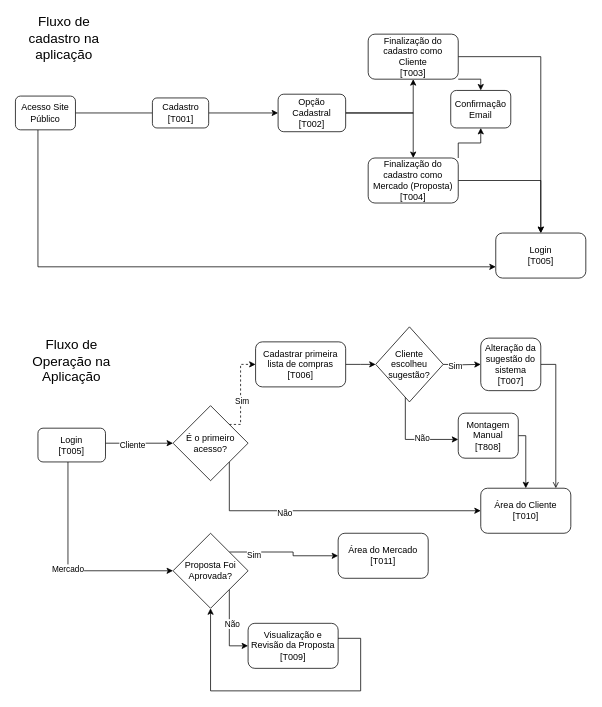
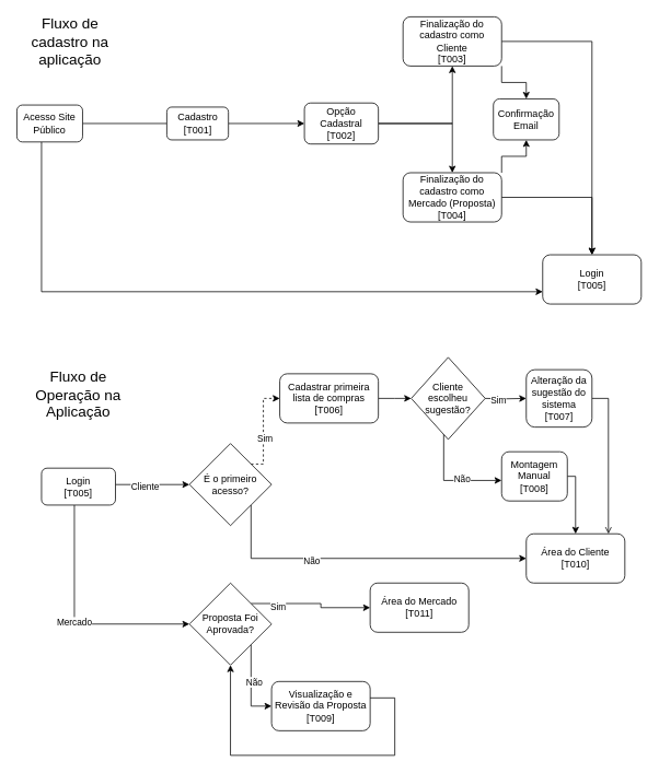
  <mxCell id="0" />
  <mxCell id="1" parent="0" />
  <mxCell id="2" style="edgeStyle=orthogonalEdgeStyle;rounded=0;orthogonalLoop=1;jettySize=auto;html=1;endArrow=none;" edge="1" parent="1" source="4" target="6"><mxGeometry relative="1" as="geometry" /></mxCell>
  <mxCell id="3" style="edgeStyle=orthogonalEdgeStyle;rounded=0;orthogonalLoop=1;jettySize=auto;html=1;entryX=0;entryY=0.75;entryDx=0;entryDy=0;" edge="1" parent="1" source="4" target="17"><mxGeometry relative="1" as="geometry"><Array as="points"><mxPoint x="50" y="355" /></Array></mxGeometry></mxCell>
  <mxCell id="4" value="Acesso Site Público" style="rounded=1;whiteSpace=wrap;html=1;" vertex="1" parent="1"><mxGeometry x="20" y="127.5" width="80" height="45" as="geometry" /></mxCell>
  <mxCell id="5" style="edgeStyle=orthogonalEdgeStyle;rounded=0;orthogonalLoop=1;jettySize=auto;html=1;exitX=1;exitY=0.5;exitDx=0;exitDy=0;entryX=0;entryY=0.5;entryDx=0;entryDy=0;" edge="1" parent="1" source="6" target="10"><mxGeometry relative="1" as="geometry" /></mxCell>
  <mxCell id="6" value="Cadastro&lt;br&gt;[T001]" style="rounded=1;whiteSpace=wrap;html=1;" vertex="1" parent="1"><mxGeometry x="202.5" y="130" width="75" height="40" as="geometry" /></mxCell>
  <mxCell id="7" value="Confirmação Email" style="rounded=1;whiteSpace=wrap;html=1;" vertex="1" parent="1"><mxGeometry x="600" y="120" width="80" height="50" as="geometry" /></mxCell>
  <mxCell id="8" style="edgeStyle=orthogonalEdgeStyle;rounded=0;orthogonalLoop=1;jettySize=auto;html=1;exitX=1;exitY=0.5;exitDx=0;exitDy=0;entryX=0.5;entryY=1;entryDx=0;entryDy=0;" edge="1" parent="1" source="10" target="13"><mxGeometry relative="1" as="geometry" /></mxCell>
  <mxCell id="9" style="edgeStyle=orthogonalEdgeStyle;rounded=0;orthogonalLoop=1;jettySize=auto;html=1;entryX=0.5;entryY=0;entryDx=0;entryDy=0;" edge="1" parent="1" source="10" target="16"><mxGeometry relative="1" as="geometry" /></mxCell>
  <mxCell id="10" value="Opção Cadastral&lt;br&gt;[T002]" style="rounded=1;whiteSpace=wrap;html=1;" vertex="1" parent="1"><mxGeometry x="370" y="125" width="90" height="50" as="geometry" /></mxCell>
  <mxCell id="11" style="edgeStyle=orthogonalEdgeStyle;rounded=0;orthogonalLoop=1;jettySize=auto;html=1;entryX=0.5;entryY=0;entryDx=0;entryDy=0;" edge="1" parent="1" source="13" target="17"><mxGeometry relative="1" as="geometry" /></mxCell>
  <mxCell id="12" style="edgeStyle=orthogonalEdgeStyle;rounded=0;orthogonalLoop=1;jettySize=auto;html=1;exitX=1;exitY=1;exitDx=0;exitDy=0;entryX=0.5;entryY=0;entryDx=0;entryDy=0;" edge="1" parent="1" source="13" target="7"><mxGeometry relative="1" as="geometry" /></mxCell>
- <mxCell id="13" value="Finalização do cadastro como Cliente&lt;br&gt;[T003]" style="rounded=1;whiteSpace=wrap;html=1;" vertex="1" parent="1"><mxGeometry x="490" y="45" width="120" height="60" as="geometry" /></mxCell>
+ <mxCell id="13" value="Finalização do cadastro como Cliente&lt;br&gt;[T003]" style="rounded=1;whiteSpace=wrap;html=1;" vertex="1" parent="1"><mxGeometry x="490" y="20" width="120" height="60" as="geometry" /></mxCell>
  <mxCell id="14" style="edgeStyle=orthogonalEdgeStyle;rounded=0;orthogonalLoop=1;jettySize=auto;html=1;" edge="1" parent="1" source="16" target="17"><mxGeometry relative="1" as="geometry" /></mxCell>
  <mxCell id="15" style="edgeStyle=orthogonalEdgeStyle;rounded=0;orthogonalLoop=1;jettySize=auto;html=1;exitX=1;exitY=0;exitDx=0;exitDy=0;entryX=0.5;entryY=1;entryDx=0;entryDy=0;" edge="1" parent="1" source="16" target="7"><mxGeometry relative="1" as="geometry" /></mxCell>
  <mxCell id="16" value="Finalização do cadastro como Mercado (Proposta)&lt;br&gt;[T004]" style="rounded=1;whiteSpace=wrap;html=1;" vertex="1" parent="1"><mxGeometry x="490" y="210" width="120" height="60" as="geometry" /></mxCell>
  <mxCell id="17" value="Login&lt;br&gt;[T005]" style="rounded=1;whiteSpace=wrap;html=1;" vertex="1" parent="1"><mxGeometry x="660" y="310" width="120" height="60" as="geometry" /></mxCell>
  <mxCell id="18" style="edgeStyle=orthogonalEdgeStyle;rounded=0;orthogonalLoop=1;jettySize=auto;html=1;entryX=0;entryY=0.5;entryDx=0;entryDy=0;" edge="1" parent="1" source="21" target="26"><mxGeometry relative="1" as="geometry"><Array as="points"><mxPoint x="100" y="590" /></Array></mxGeometry></mxCell>
  <mxCell id="19" value="Cliente" style="edgeLabel;html=1;align=center;verticalAlign=middle;resizable=0;points=[];" vertex="1" connectable="0" parent="18"><mxGeometry x="-0.227" y="-2" relative="1" as="geometry"><mxPoint as="offset" /></mxGeometry></mxCell>
  <mxCell id="20" value="Mercado" style="edgeStyle=orthogonalEdgeStyle;rounded=0;orthogonalLoop=1;jettySize=auto;html=1;entryX=0;entryY=0.5;entryDx=0;entryDy=0;" edge="1" parent="1" source="21" target="31"><mxGeometry relative="1" as="geometry"><mxPoint x="230" y="760" as="targetPoint" /><Array as="points"><mxPoint x="90" y="760" /></Array></mxGeometry></mxCell>
  <mxCell id="21" value="Login&lt;br&gt;[T005]" style="rounded=1;whiteSpace=wrap;html=1;" vertex="1" parent="1"><mxGeometry x="50" y="570" width="90" height="45" as="geometry" /></mxCell>
  <mxCell id="22" style="edgeStyle=orthogonalEdgeStyle;rounded=0;orthogonalLoop=1;jettySize=auto;html=1;exitX=1;exitY=1;exitDx=0;exitDy=0;" edge="1" parent="1" source="26" target="34"><mxGeometry relative="1" as="geometry"><mxPoint x="550" y="640" as="targetPoint" /><Array as="points"><mxPoint x="305" y="680" /></Array></mxGeometry></mxCell>
  <mxCell id="23" value="Não" style="edgeLabel;html=1;align=center;verticalAlign=middle;resizable=0;points=[];" vertex="1" connectable="0" parent="22"><mxGeometry x="-0.309" y="-2" relative="1" as="geometry"><mxPoint as="offset" /></mxGeometry></mxCell>
  <mxCell id="24" style="edgeStyle=orthogonalEdgeStyle;rounded=0;orthogonalLoop=1;jettySize=auto;html=1;exitX=1;exitY=0;exitDx=0;exitDy=0;entryX=0;entryY=0.5;entryDx=0;entryDy=0;dashed=1;" edge="1" parent="1" source="26" target="33"><mxGeometry relative="1" as="geometry"><Array as="points"><mxPoint x="320" y="565" /><mxPoint x="320" y="485" /></Array></mxGeometry></mxCell>
  <mxCell id="25" value="Sim" style="edgeLabel;html=1;align=center;verticalAlign=middle;resizable=0;points=[];" vertex="1" connectable="0" parent="24"><mxGeometry x="-0.179" y="-1" relative="1" as="geometry"><mxPoint as="offset" /></mxGeometry></mxCell>
  <mxCell id="26" value="É o primeiro acesso?" style="rhombus;whiteSpace=wrap;html=1;" vertex="1" parent="1"><mxGeometry x="230" y="540" width="100" height="100" as="geometry" /></mxCell>
  <mxCell id="27" style="edgeStyle=orthogonalEdgeStyle;rounded=0;orthogonalLoop=1;jettySize=auto;html=1;exitX=1;exitY=0;exitDx=0;exitDy=0;" edge="1" parent="1" source="31" target="41"><mxGeometry relative="1" as="geometry"><mxPoint x="580" y="734.636" as="targetPoint" /></mxGeometry></mxCell>
  <mxCell id="28" value="Sim" style="edgeLabel;html=1;align=center;verticalAlign=middle;resizable=0;points=[];" vertex="1" connectable="0" parent="27"><mxGeometry x="-0.63" y="-4" relative="1" as="geometry"><mxPoint x="4" as="offset" /></mxGeometry></mxCell>
  <mxCell id="29" style="edgeStyle=orthogonalEdgeStyle;rounded=0;orthogonalLoop=1;jettySize=auto;html=1;exitX=1;exitY=1;exitDx=0;exitDy=0;" edge="1" parent="1" source="31" target="39"><mxGeometry relative="1" as="geometry"><mxPoint x="450" y="830" as="targetPoint" /><Array as="points"><mxPoint x="305" y="860" /></Array></mxGeometry></mxCell>
  <mxCell id="30" value="Não" style="edgeLabel;html=1;align=center;verticalAlign=middle;resizable=0;points=[];" vertex="1" connectable="0" parent="29"><mxGeometry x="0.206" y="3" relative="1" as="geometry"><mxPoint y="-15" as="offset" /></mxGeometry></mxCell>
  <mxCell id="31" value="Proposta Foi Aprovada?" style="rhombus;whiteSpace=wrap;html=1;" vertex="1" parent="1"><mxGeometry x="230" y="710" width="100" height="100" as="geometry" /></mxCell>
  <mxCell id="32" style="edgeStyle=orthogonalEdgeStyle;rounded=0;orthogonalLoop=1;jettySize=auto;html=1;" edge="1" parent="1" source="33"><mxGeometry relative="1" as="geometry"><mxPoint x="500" y="485" as="targetPoint" /></mxGeometry></mxCell>
  <mxCell id="33" value="Cadastrar primeira lista de compras&lt;br&gt;[T006]" style="rounded=1;whiteSpace=wrap;html=1;" vertex="1" parent="1"><mxGeometry x="340" y="455" width="120" height="60" as="geometry" /></mxCell>
  <mxCell id="34" value="Área do Cliente&lt;br&gt;[T010]" style="rounded=1;whiteSpace=wrap;html=1;" vertex="1" parent="1"><mxGeometry x="640" y="650" width="120" height="60" as="geometry" /></mxCell>
  <mxCell id="35" style="edgeStyle=orthogonalEdgeStyle;rounded=0;orthogonalLoop=1;jettySize=auto;html=1;exitX=1;exitY=0.5;exitDx=0;exitDy=0;endArrow=open;" edge="1" parent="1" source="36" target="34"><mxGeometry relative="1" as="geometry"><Array as="points"><mxPoint x="740" y="485" /></Array></mxGeometry></mxCell>
  <mxCell id="36" value="Alteração da sugestão do sistema&lt;br&gt;[T007]" style="rounded=1;whiteSpace=wrap;html=1;" vertex="1" parent="1"><mxGeometry x="640" y="450" width="80" height="70" as="geometry" /></mxCell>
  <mxCell id="37" style="edgeStyle=orthogonalEdgeStyle;rounded=0;orthogonalLoop=1;jettySize=auto;html=1;" edge="1" parent="1" source="38" target="34"><mxGeometry relative="1" as="geometry"><Array as="points"><mxPoint x="700" y="580" /></Array></mxGeometry></mxCell>
- <mxCell id="38" value="Montagem Manual&lt;br&gt;[T808]" style="rounded=1;whiteSpace=wrap;html=1;" vertex="1" parent="1"><mxGeometry x="610" y="550" width="80" height="60" as="geometry" /></mxCell>
+ <mxCell id="38" value="Montagem Manual&lt;br&gt;[T008]" style="rounded=1;whiteSpace=wrap;html=1;" vertex="1" parent="1"><mxGeometry x="610" y="550" width="80" height="60" as="geometry" /></mxCell>
  <mxCell id="39" value="Visualização e Revisão da Proposta&lt;br&gt;[T009]" style="rounded=1;whiteSpace=wrap;html=1;" vertex="1" parent="1"><mxGeometry x="330" y="830" width="120" height="60" as="geometry" /></mxCell>
  <mxCell id="40" style="edgeStyle=orthogonalEdgeStyle;rounded=0;orthogonalLoop=1;jettySize=auto;html=1;entryX=0.5;entryY=1;entryDx=0;entryDy=0;" edge="1" parent="1" source="39" target="31"><mxGeometry relative="1" as="geometry"><mxPoint x="680" y="860" as="sourcePoint" /><Array as="points"><mxPoint x="480" y="850" /><mxPoint x="480" y="920" /><mxPoint x="280" y="920" /></Array></mxGeometry></mxCell>
  <mxCell id="41" value="Área do Mercado&lt;br&gt;[T011]" style="rounded=1;whiteSpace=wrap;html=1;" vertex="1" parent="1"><mxGeometry x="450" y="710" width="120" height="60" as="geometry" /></mxCell>
  <mxCell id="42" style="edgeStyle=orthogonalEdgeStyle;rounded=0;orthogonalLoop=1;jettySize=auto;html=1;exitX=1;exitY=0.5;exitDx=0;exitDy=0;" edge="1" parent="1" target="36"><mxGeometry relative="1" as="geometry"><mxPoint x="590" y="485" as="sourcePoint" /></mxGeometry></mxCell>
  <mxCell id="43" value="Sim" style="edgeLabel;html=1;align=center;verticalAlign=middle;resizable=0;points=[];" vertex="1" connectable="0" parent="42"><mxGeometry x="-0.355" y="-2" relative="1" as="geometry"><mxPoint as="offset" /></mxGeometry></mxCell>
  <mxCell id="44" style="edgeStyle=orthogonalEdgeStyle;rounded=0;orthogonalLoop=1;jettySize=auto;html=1;exitX=0.439;exitY=0.928;exitDx=0;exitDy=0;exitPerimeter=0;" edge="1" parent="1" target="38"><mxGeometry relative="1" as="geometry"><mxPoint x="539.51" y="527.8" as="sourcePoint" /><Array as="points"><mxPoint x="540" y="585" /></Array></mxGeometry></mxCell>
  <mxCell id="45" value="Não" style="edgeLabel;html=1;align=center;verticalAlign=middle;resizable=0;points=[];" vertex="1" connectable="0" parent="44"><mxGeometry x="0.238" y="3" relative="1" as="geometry"><mxPoint as="offset" /></mxGeometry></mxCell>
  <mxCell id="46" value="Cliente escolheu sugestão?" style="rhombus;whiteSpace=wrap;html=1;" vertex="1" parent="1"><mxGeometry x="500" y="435" width="90" height="100" as="geometry" /></mxCell>
  <mxCell id="47" value="&lt;span style=&quot;font-size: 18px;&quot;&gt;Fluxo de cadastro na aplicação&lt;/span&gt;" style="text;strokeColor=none;align=center;fillColor=none;html=1;verticalAlign=middle;whiteSpace=wrap;rounded=0;" vertex="1" parent="1"><mxGeometry x="20" y="50" width="130" as="geometry" /></mxCell>
  <mxCell id="48" value="&lt;span style=&quot;font-size: 18px;&quot;&gt;Fluxo de Operação na Aplicação&lt;/span&gt;" style="text;strokeColor=none;align=center;fillColor=none;html=1;verticalAlign=middle;whiteSpace=wrap;rounded=0;" vertex="1" parent="1"><mxGeometry x="30" y="480" width="130" as="geometry" /></mxCell>
